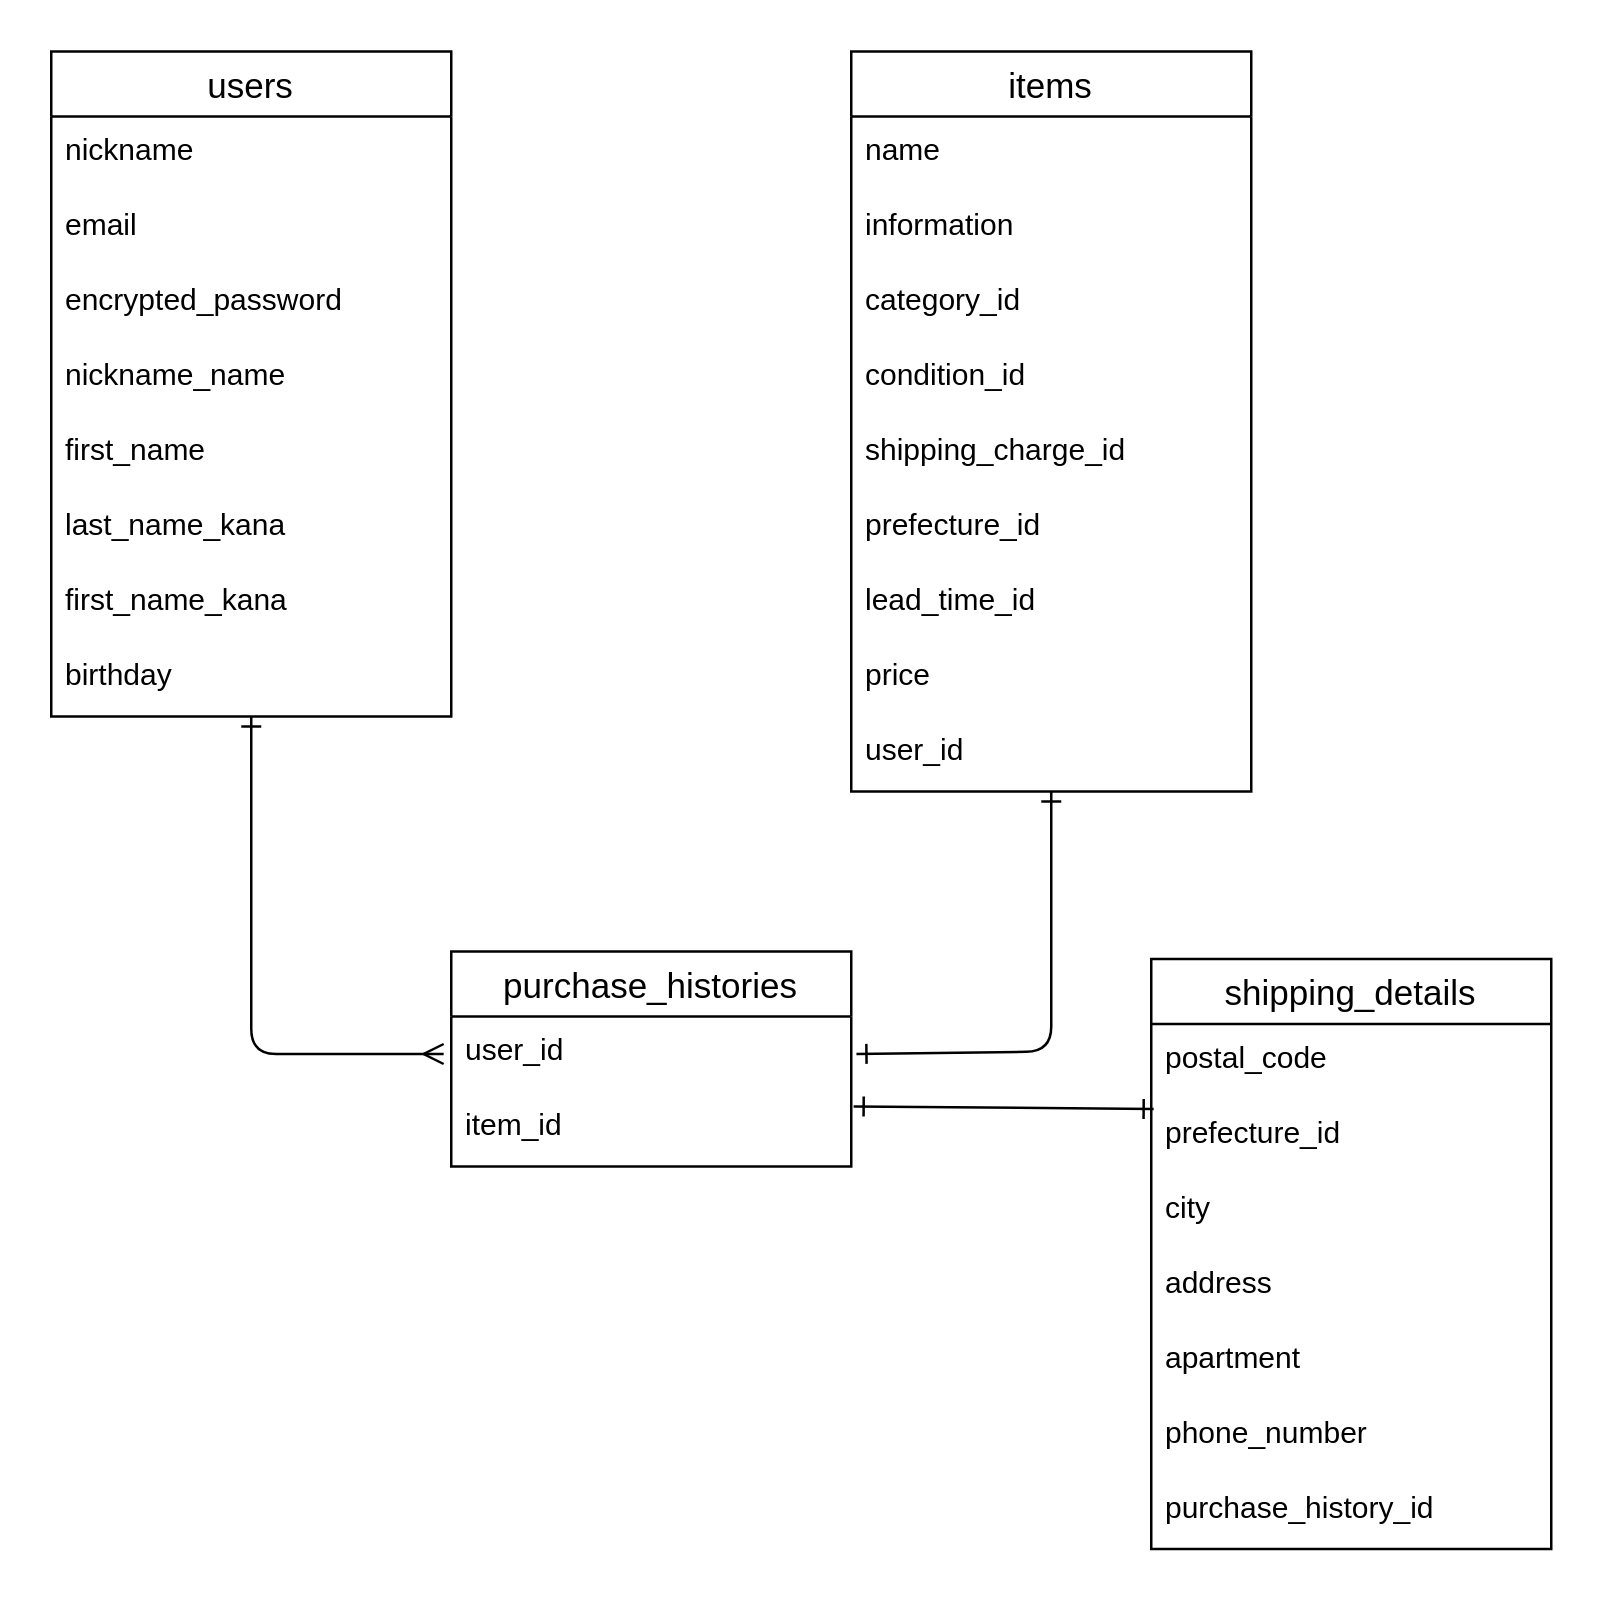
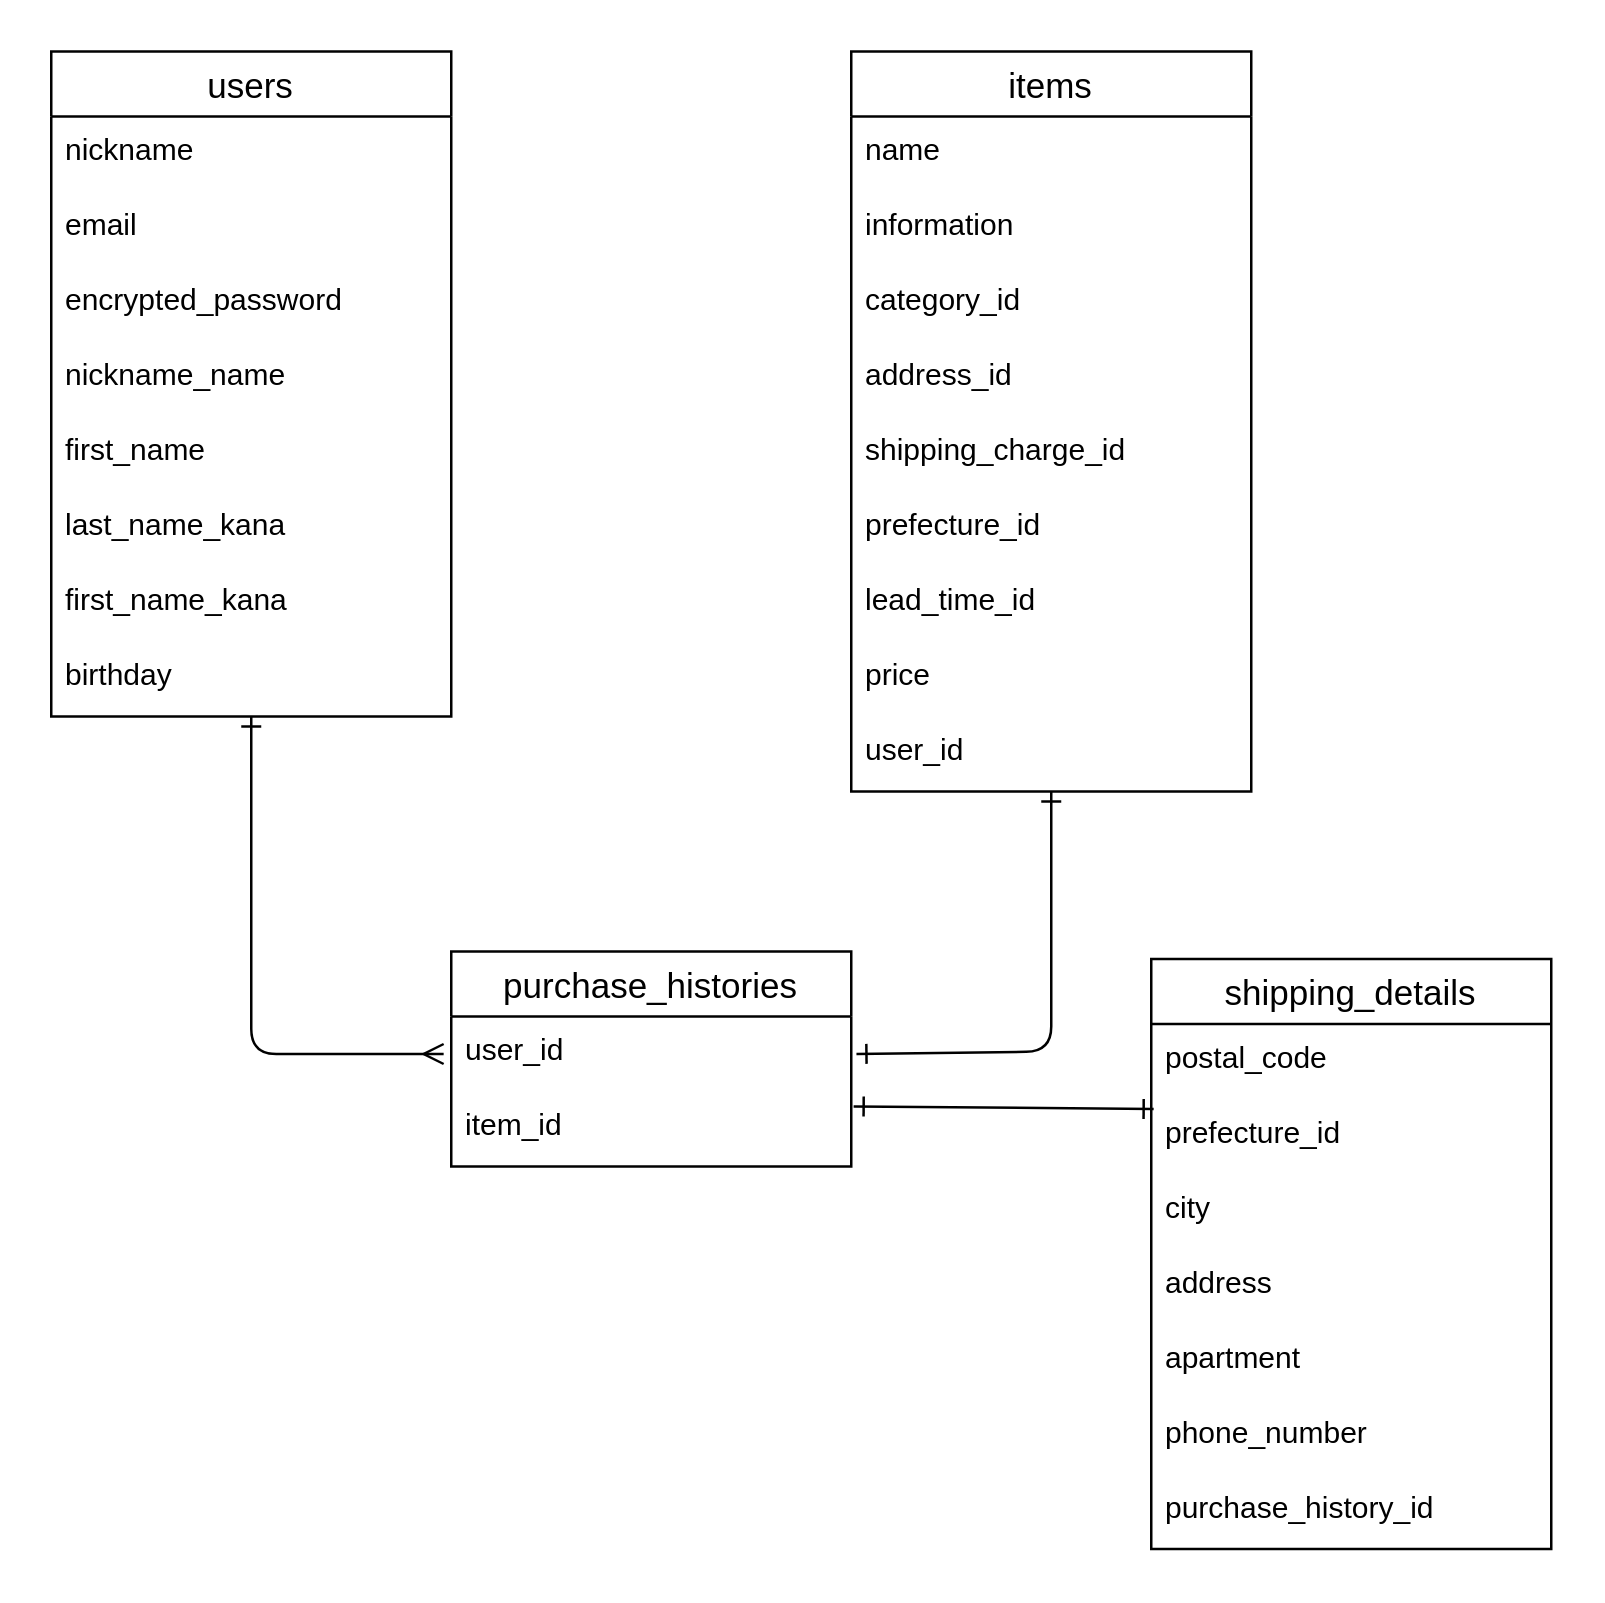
  <mxCell id="0" />
  <mxCell id="1" parent="0" />
  <mxCell id="2" style="edgeStyle=none;sketch=0;html=1;startArrow=ERone;startFill=0;endArrow=ERmany;endFill=0;entryX=-0.019;entryY=0.5;entryDx=0;entryDy=0;entryPerimeter=0;" parent="1" source="3" target="25" edge="1"><mxGeometry relative="1" as="geometry"><mxPoint x="170" y="420" as="targetPoint" /><Array as="points"><mxPoint x="100" y="421" /></Array></mxGeometry></mxCell>
  <mxCell id="3" value="users" style="swimlane;fontStyle=0;childLayout=stackLayout;horizontal=1;startSize=26;horizontalStack=0;resizeParent=1;resizeParentMax=0;resizeLast=0;collapsible=1;marginBottom=0;align=center;fontSize=14;" parent="1" vertex="1"><mxGeometry x="20" y="20" width="160" height="266" as="geometry" /></mxCell>
  <mxCell id="4" value="nickname" style="text;strokeColor=none;fillColor=none;spacingLeft=4;spacingRight=4;overflow=hidden;rotatable=0;points=[[0,0.5],[1,0.5]];portConstraint=eastwest;fontSize=12;" parent="3" vertex="1"><mxGeometry y="26" width="160" height="30" as="geometry" /></mxCell>
  <mxCell id="5" value="email" style="text;strokeColor=none;fillColor=none;spacingLeft=4;spacingRight=4;overflow=hidden;rotatable=0;points=[[0,0.5],[1,0.5]];portConstraint=eastwest;fontSize=12;" parent="3" vertex="1"><mxGeometry y="56" width="160" height="30" as="geometry" /></mxCell>
  <mxCell id="6" value="encrypted_password" style="text;strokeColor=none;fillColor=none;spacingLeft=4;spacingRight=4;overflow=hidden;rotatable=0;points=[[0,0.5],[1,0.5]];portConstraint=eastwest;fontSize=12;" parent="3" vertex="1"><mxGeometry y="86" width="160" height="30" as="geometry" /></mxCell>
  <mxCell id="7" value="nickname_name" style="text;strokeColor=none;fillColor=none;spacingLeft=4;spacingRight=4;overflow=hidden;rotatable=0;points=[[0,0.5],[1,0.5]];portConstraint=eastwest;fontSize=12;" parent="3" vertex="1"><mxGeometry y="116" width="160" height="30" as="geometry" /></mxCell>
  <mxCell id="8" value="first_name" style="text;strokeColor=none;fillColor=none;spacingLeft=4;spacingRight=4;overflow=hidden;rotatable=0;points=[[0,0.5],[1,0.5]];portConstraint=eastwest;fontSize=12;" parent="3" vertex="1"><mxGeometry y="146" width="160" height="30" as="geometry" /></mxCell>
  <mxCell id="9" value="last_name_kana" style="text;strokeColor=none;fillColor=none;spacingLeft=4;spacingRight=4;overflow=hidden;rotatable=0;points=[[0,0.5],[1,0.5]];portConstraint=eastwest;fontSize=12;" parent="3" vertex="1"><mxGeometry y="176" width="160" height="30" as="geometry" /></mxCell>
  <mxCell id="10" value="first_name_kana" style="text;strokeColor=none;fillColor=none;spacingLeft=4;spacingRight=4;overflow=hidden;rotatable=0;points=[[0,0.5],[1,0.5]];portConstraint=eastwest;fontSize=12;" parent="3" vertex="1"><mxGeometry y="206" width="160" height="30" as="geometry" /></mxCell>
  <mxCell id="11" value="birthday" style="text;strokeColor=none;fillColor=none;spacingLeft=4;spacingRight=4;overflow=hidden;rotatable=0;points=[[0,0.5],[1,0.5]];portConstraint=eastwest;fontSize=12;" parent="3" vertex="1"><mxGeometry y="236" width="160" height="30" as="geometry" /></mxCell>
  <mxCell id="12" style="edgeStyle=none;sketch=0;html=1;entryX=1.013;entryY=0.5;entryDx=0;entryDy=0;entryPerimeter=0;startArrow=ERone;startFill=0;endArrow=ERone;endFill=0;" parent="1" source="13" target="25" edge="1"><mxGeometry relative="1" as="geometry"><Array as="points"><mxPoint x="420" y="420" /></Array></mxGeometry></mxCell>
  <mxCell id="13" value="items" style="swimlane;fontStyle=0;childLayout=stackLayout;horizontal=1;startSize=26;horizontalStack=0;resizeParent=1;resizeParentMax=0;resizeLast=0;collapsible=1;marginBottom=0;align=center;fontSize=14;" parent="1" vertex="1"><mxGeometry x="340" y="20" width="160" height="296" as="geometry" /></mxCell>
  <mxCell id="14" value="name" style="text;strokeColor=none;fillColor=none;spacingLeft=4;spacingRight=4;overflow=hidden;rotatable=0;points=[[0,0.5],[1,0.5]];portConstraint=eastwest;fontSize=12;" parent="13" vertex="1"><mxGeometry y="26" width="160" height="30" as="geometry" /></mxCell>
  <mxCell id="15" value="information" style="text;strokeColor=none;fillColor=none;spacingLeft=4;spacingRight=4;overflow=hidden;rotatable=0;points=[[0,0.5],[1,0.5]];portConstraint=eastwest;fontSize=12;" parent="13" vertex="1"><mxGeometry y="56" width="160" height="30" as="geometry" /></mxCell>
  <mxCell id="16" value="category_id" style="text;strokeColor=none;fillColor=none;spacingLeft=4;spacingRight=4;overflow=hidden;rotatable=0;points=[[0,0.5],[1,0.5]];portConstraint=eastwest;fontSize=12;" parent="13" vertex="1"><mxGeometry y="86" width="160" height="30" as="geometry" /></mxCell>
- <mxCell id="17" value="condition_id" style="text;strokeColor=none;fillColor=none;spacingLeft=4;spacingRight=4;overflow=hidden;rotatable=0;points=[[0,0.5],[1,0.5]];portConstraint=eastwest;fontSize=12;" parent="13" vertex="1"><mxGeometry y="116" width="160" height="30" as="geometry" /></mxCell>
+ <mxCell id="17" value="address_id" style="text;strokeColor=none;fillColor=none;spacingLeft=4;spacingRight=4;overflow=hidden;rotatable=0;points=[[0,0.5],[1,0.5]];portConstraint=eastwest;fontSize=12;" parent="13" vertex="1"><mxGeometry y="116" width="160" height="30" as="geometry" /></mxCell>
  <mxCell id="18" value="shipping_charge_id" style="text;strokeColor=none;fillColor=none;spacingLeft=4;spacingRight=4;overflow=hidden;rotatable=0;points=[[0,0.5],[1,0.5]];portConstraint=eastwest;fontSize=12;" parent="13" vertex="1"><mxGeometry y="146" width="160" height="30" as="geometry" /></mxCell>
  <mxCell id="19" value="prefecture_id" style="text;strokeColor=none;fillColor=none;spacingLeft=4;spacingRight=4;overflow=hidden;rotatable=0;points=[[0,0.5],[1,0.5]];portConstraint=eastwest;fontSize=12;" parent="13" vertex="1"><mxGeometry y="176" width="160" height="30" as="geometry" /></mxCell>
  <mxCell id="20" value="lead_time_id" style="text;strokeColor=none;fillColor=none;spacingLeft=4;spacingRight=4;overflow=hidden;rotatable=0;points=[[0,0.5],[1,0.5]];portConstraint=eastwest;fontSize=12;" parent="13" vertex="1"><mxGeometry y="206" width="160" height="30" as="geometry" /></mxCell>
  <mxCell id="21" value="price" style="text;strokeColor=none;fillColor=none;spacingLeft=4;spacingRight=4;overflow=hidden;rotatable=0;points=[[0,0.5],[1,0.5]];portConstraint=eastwest;fontSize=12;" parent="13" vertex="1"><mxGeometry y="236" width="160" height="30" as="geometry" /></mxCell>
  <mxCell id="22" value="user_id" style="text;strokeColor=none;fillColor=none;spacingLeft=4;spacingRight=4;overflow=hidden;rotatable=0;points=[[0,0.5],[1,0.5]];portConstraint=eastwest;fontSize=12;" parent="13" vertex="1"><mxGeometry y="266" width="160" height="30" as="geometry" /></mxCell>
  <mxCell id="23" style="edgeStyle=none;sketch=0;html=1;startArrow=ERone;startFill=0;endArrow=ERone;endFill=0;exitX=1.006;exitY=0.2;exitDx=0;exitDy=0;exitPerimeter=0;entryX=0.006;entryY=0.133;entryDx=0;entryDy=0;entryPerimeter=0;" parent="1" source="26" target="29" edge="1"><mxGeometry relative="1" as="geometry"><mxPoint x="455" y="442" as="targetPoint" /><Array as="points" /></mxGeometry></mxCell>
  <mxCell id="24" value="purchase_histories" style="swimlane;fontStyle=0;childLayout=stackLayout;horizontal=1;startSize=26;horizontalStack=0;resizeParent=1;resizeParentMax=0;resizeLast=0;collapsible=1;marginBottom=0;align=center;fontSize=14;" parent="1" vertex="1"><mxGeometry x="180" y="380" width="160" height="86" as="geometry" /></mxCell>
  <mxCell id="25" value="user_id" style="text;strokeColor=none;fillColor=none;spacingLeft=4;spacingRight=4;overflow=hidden;rotatable=0;points=[[0,0.5],[1,0.5]];portConstraint=eastwest;fontSize=12;" parent="24" vertex="1"><mxGeometry y="26" width="160" height="30" as="geometry" /></mxCell>
  <mxCell id="26" value="item_id" style="text;strokeColor=none;fillColor=none;spacingLeft=4;spacingRight=4;overflow=hidden;rotatable=0;points=[[0,0.5],[1,0.5]];portConstraint=eastwest;fontSize=12;" parent="24" vertex="1"><mxGeometry y="56" width="160" height="30" as="geometry" /></mxCell>
  <mxCell id="27" value="shipping_details" style="swimlane;fontStyle=0;childLayout=stackLayout;horizontal=1;startSize=26;horizontalStack=0;resizeParent=1;resizeParentMax=0;resizeLast=0;collapsible=1;marginBottom=0;align=center;fontSize=14;" parent="1" vertex="1"><mxGeometry x="460" y="383" width="160" height="236" as="geometry" /></mxCell>
  <mxCell id="28" value="postal_code" style="text;strokeColor=none;fillColor=none;spacingLeft=4;spacingRight=4;overflow=hidden;rotatable=0;points=[[0,0.5],[1,0.5]];portConstraint=eastwest;fontSize=12;" parent="27" vertex="1"><mxGeometry y="26" width="160" height="30" as="geometry" /></mxCell>
  <mxCell id="29" value="prefecture_id" style="text;strokeColor=none;fillColor=none;spacingLeft=4;spacingRight=4;overflow=hidden;rotatable=0;points=[[0,0.5],[1,0.5]];portConstraint=eastwest;fontSize=12;" parent="27" vertex="1"><mxGeometry y="56" width="160" height="30" as="geometry" /></mxCell>
  <mxCell id="30" value="city" style="text;strokeColor=none;fillColor=none;spacingLeft=4;spacingRight=4;overflow=hidden;rotatable=0;points=[[0,0.5],[1,0.5]];portConstraint=eastwest;fontSize=12;" parent="27" vertex="1"><mxGeometry y="86" width="160" height="30" as="geometry" /></mxCell>
  <mxCell id="31" value="address" style="text;strokeColor=none;fillColor=none;spacingLeft=4;spacingRight=4;overflow=hidden;rotatable=0;points=[[0,0.5],[1,0.5]];portConstraint=eastwest;fontSize=12;" parent="27" vertex="1"><mxGeometry y="116" width="160" height="30" as="geometry" /></mxCell>
  <mxCell id="32" value="apartment" style="text;strokeColor=none;fillColor=none;spacingLeft=4;spacingRight=4;overflow=hidden;rotatable=0;points=[[0,0.5],[1,0.5]];portConstraint=eastwest;fontSize=12;" parent="27" vertex="1"><mxGeometry y="146" width="160" height="30" as="geometry" /></mxCell>
  <mxCell id="33" value="phone_number" style="text;strokeColor=none;fillColor=none;spacingLeft=4;spacingRight=4;overflow=hidden;rotatable=0;points=[[0,0.5],[1,0.5]];portConstraint=eastwest;fontSize=12;" parent="27" vertex="1"><mxGeometry y="176" width="160" height="30" as="geometry" /></mxCell>
  <mxCell id="34" value="purchase_history_id" style="text;strokeColor=none;fillColor=none;spacingLeft=4;spacingRight=4;overflow=hidden;rotatable=0;points=[[0,0.5],[1,0.5]];portConstraint=eastwest;fontSize=12;" parent="27" vertex="1"><mxGeometry y="206" width="160" height="30" as="geometry" /></mxCell>
